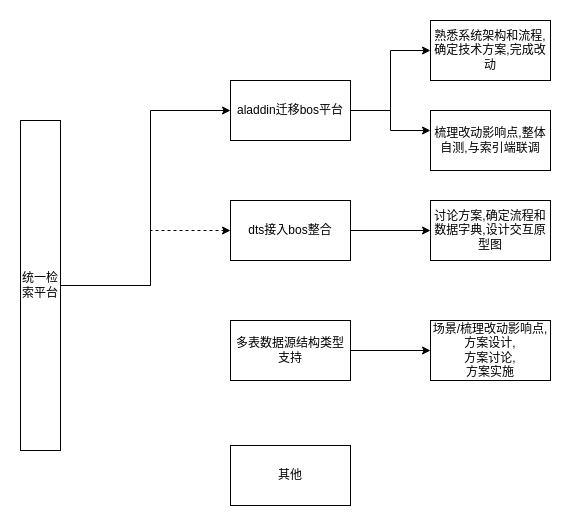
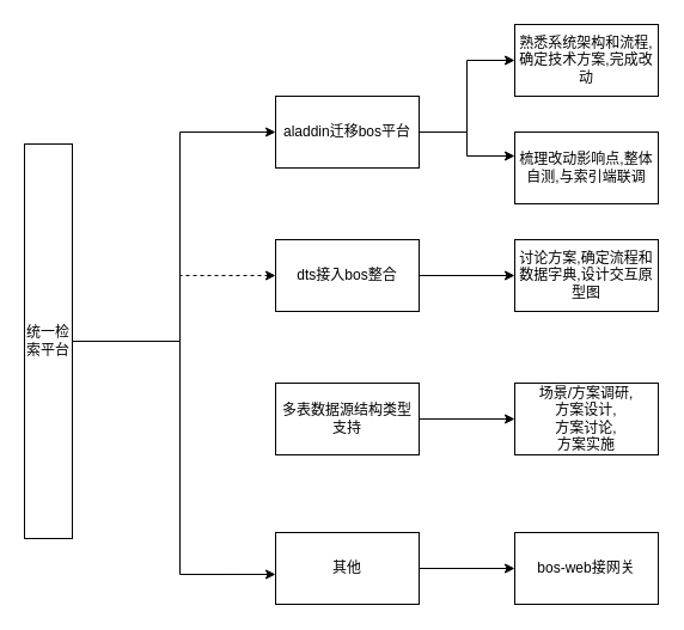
  <mxCell id="0" />
  <mxCell id="1" parent="0" />
  <mxCell id="2" style="edgeStyle=orthogonalEdgeStyle;rounded=0;orthogonalLoop=1;jettySize=auto;html=1;entryX=0;entryY=0.5;entryDx=0;entryDy=0;" parent="1" source="5" target="8" edge="1"><mxGeometry relative="1" as="geometry"><Array as="points"><mxPoint x="150" y="285" /><mxPoint x="150" y="110" /></Array></mxGeometry></mxCell>
  <mxCell id="3" style="edgeStyle=orthogonalEdgeStyle;rounded=0;orthogonalLoop=1;jettySize=auto;html=1;entryX=0;entryY=0.5;entryDx=0;entryDy=0;dashed=1;" parent="1" source="5" target="11" edge="1"><mxGeometry relative="1" as="geometry"><Array as="points"><mxPoint x="150" y="285" /><mxPoint x="150" y="230" /></Array></mxGeometry></mxCell>
+ <mxCell id="4" style="edgeStyle=orthogonalEdgeStyle;rounded=0;orthogonalLoop=1;jettySize=auto;html=1;entryX=0;entryY=0.583;entryDx=0;entryDy=0;entryPerimeter=0;" parent="1" source="5" target="13" edge="1"><mxGeometry relative="1" as="geometry"><mxPoint x="220" y="480" as="targetPoint" /><Array as="points"><mxPoint x="150" y="285" /><mxPoint x="150" y="480" /></Array></mxGeometry></mxCell>
  <mxCell id="5" value="统一检索平台" style="rounded=0;whiteSpace=wrap;html=1;" parent="1" vertex="1"><mxGeometry x="20" y="120" width="40" height="330" as="geometry" /></mxCell>
  <mxCell id="6" value="" style="edgeStyle=orthogonalEdgeStyle;rounded=0;orthogonalLoop=1;jettySize=auto;html=1;" parent="1" source="8" target="9" edge="1"><mxGeometry relative="1" as="geometry"><Array as="points"><mxPoint x="390" y="110" /><mxPoint x="390" y="130" /></Array></mxGeometry></mxCell>
  <mxCell id="7" style="edgeStyle=orthogonalEdgeStyle;rounded=0;orthogonalLoop=1;jettySize=auto;html=1;entryX=0;entryY=0.5;entryDx=0;entryDy=0;" parent="1" source="8" target="14" edge="1"><mxGeometry relative="1" as="geometry" /></mxCell>
  <mxCell id="8" value="aladdin迁移bos平台" style="rounded=0;whiteSpace=wrap;html=1;" parent="1" vertex="1"><mxGeometry x="230" y="80" width="120" height="60" as="geometry" /></mxCell>
  <mxCell id="9" value="梳理改动影响点,整体自测,与索引端联调" style="rounded=0;whiteSpace=wrap;html=1;" parent="1" vertex="1"><mxGeometry x="430" y="110" width="120" height="60" as="geometry" /></mxCell>
  <mxCell id="10" value="" style="edgeStyle=orthogonalEdgeStyle;rounded=0;orthogonalLoop=1;jettySize=auto;html=1;" parent="1" source="11" target="17" edge="1"><mxGeometry relative="1" as="geometry" /></mxCell>
  <mxCell id="11" value="dts接入bos整合" style="rounded=0;whiteSpace=wrap;html=1;" parent="1" vertex="1"><mxGeometry x="230" y="200" width="120" height="60" as="geometry" /></mxCell>
+ <mxCell id="12" value="" style="edgeStyle=orthogonalEdgeStyle;rounded=0;orthogonalLoop=1;jettySize=auto;html=1;" parent="1" source="13" target="19" edge="1"><mxGeometry relative="1" as="geometry" /></mxCell>
  <mxCell id="13" value="其他" style="rounded=0;whiteSpace=wrap;html=1;" parent="1" vertex="1"><mxGeometry x="230" y="445" width="120" height="60" as="geometry" /></mxCell>
  <mxCell id="14" value="熟悉系统架构和流程,确定技术方案,完成改动" style="rounded=0;whiteSpace=wrap;html=1;" parent="1" vertex="1"><mxGeometry x="430" y="20" width="120" height="60" as="geometry" /></mxCell>
  <mxCell id="15" value="" style="edgeStyle=orthogonalEdgeStyle;rounded=0;orthogonalLoop=1;jettySize=auto;html=1;" parent="1" source="16" target="18" edge="1"><mxGeometry relative="1" as="geometry" /></mxCell>
  <mxCell id="16" value="多表数据源结构类型支持" style="rounded=0;whiteSpace=wrap;html=1;" parent="1" vertex="1"><mxGeometry x="230" y="320" width="120" height="60" as="geometry" /></mxCell>
  <mxCell id="17" value="讨论方案,确定流程和数据字典,设计交互原型图" style="rounded=0;whiteSpace=wrap;html=1;" parent="1" vertex="1"><mxGeometry x="430" y="200" width="120" height="60" as="geometry" /></mxCell>
- <mxCell id="18" value="场景/梳理改动影响点,&lt;br&gt;方案设计,&lt;br&gt;方案讨论,&lt;br&gt;方案实施" style="rounded=0;whiteSpace=wrap;html=1;" parent="1" vertex="1"><mxGeometry x="430" y="320" width="120" height="60" as="geometry" /></mxCell>
+ <mxCell id="18" value="场景/方案调研,&lt;br&gt;方案设计,&lt;br&gt;方案讨论,&lt;br&gt;方案实施" style="rounded=0;whiteSpace=wrap;html=1;" parent="1" vertex="1"><mxGeometry x="430" y="320" width="120" height="60" as="geometry" /></mxCell>
+ <mxCell id="19" value="bos-web接网关" style="rounded=0;whiteSpace=wrap;html=1;" parent="1" vertex="1"><mxGeometry x="430" y="445" width="120" height="60" as="geometry" /></mxCell>
